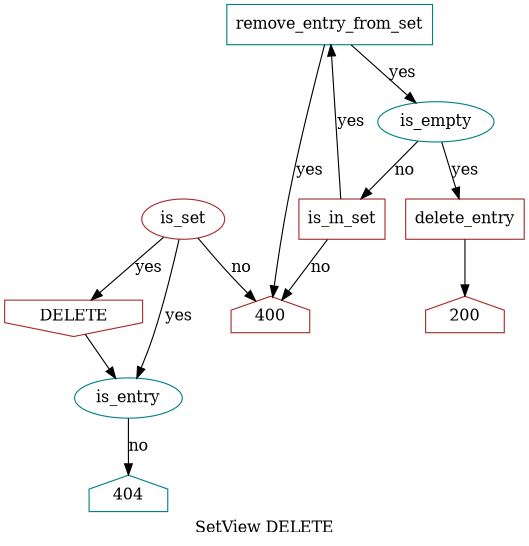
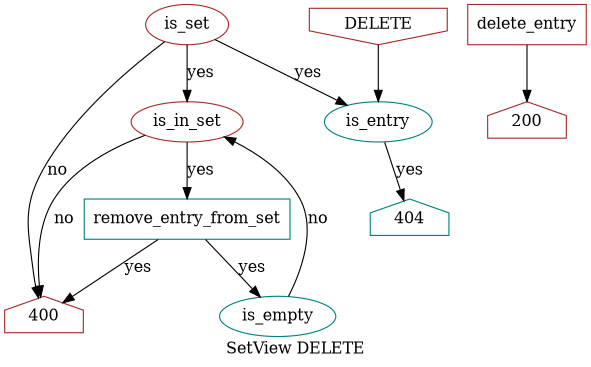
  digraph {
    label="SetView DELETE"
    node [color=brown]
    DELETE [shape=invhouse]
    is_entry [color=teal]
    404 [color=teal shape=house]
    200 [shape=house]
    400 [shape=house]
    remove_entry_from_set [color=teal shape=box]
    is_empty [color=teal]
    delete_entry [shape=box]
-   is_in_set [shape=box]
+   is_in_set
    is_set
    DELETE -> is_entry
-   is_entry -> 404 [label=no]
+   is_entry -> 404 [label=yes]
    remove_entry_from_set -> 400 [label=yes]
    remove_entry_from_set -> is_empty [label=yes]
-   is_empty -> delete_entry [label=yes]
    is_empty -> is_in_set [label=no]
    delete_entry -> 200
    is_in_set -> 400 [label=no]
    is_in_set -> remove_entry_from_set [label=yes]
    is_set -> is_entry [label=yes]
    is_set -> 400 [label=no]
-   is_set -> DELETE [label=yes]
+   is_set -> is_in_set [label=yes]
  }
